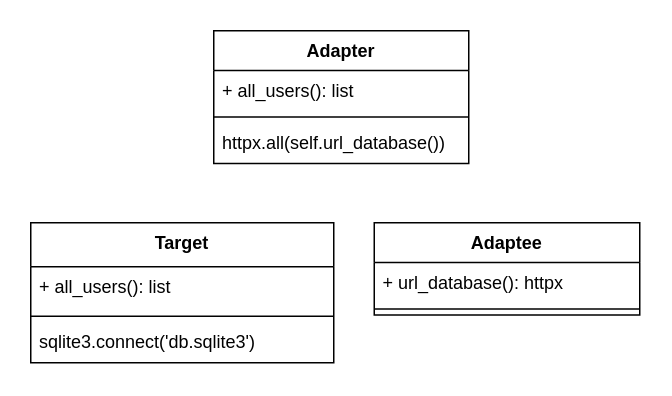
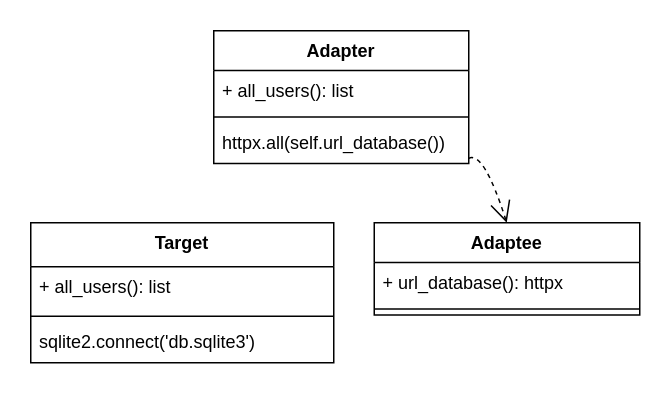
  <mxCell id="0" />
  <mxCell id="1" parent="0" />
  <mxCell id="2" value="Adapter" style="swimlane;fontStyle=1;align=center;verticalAlign=top;childLayout=stackLayout;horizontal=1;startSize=26.525;horizontalStack=0;resizeParent=1;resizeParentMax=0;resizeLast=0;collapsible=0;marginBottom=0;" parent="1" vertex="1"><mxGeometry x="142" y="20" width="170" height="88.525" as="geometry" /></mxCell>
  <mxCell id="3" value="+ all_users(): list" style="text;strokeColor=none;fillColor=none;align=left;verticalAlign=top;spacingLeft=4;spacingRight=4;overflow=hidden;rotatable=0;points=[[0,0.5],[1,0.5]];portConstraint=eastwest;" parent="2" vertex="1"><mxGeometry y="26.525" width="170" height="27" as="geometry" /></mxCell>
  <mxCell id="4" style="line;strokeWidth=1;fillColor=none;align=left;verticalAlign=middle;spacingTop=-1;spacingLeft=3;spacingRight=3;rotatable=0;labelPosition=right;points=[];portConstraint=eastwest;strokeColor=inherit;" parent="2" vertex="1"><mxGeometry y="53.525" width="170" height="8" as="geometry" /></mxCell>
  <mxCell id="5" value="httpx.all(self.url_database())" style="text;strokeColor=none;fillColor=none;align=left;verticalAlign=top;spacingLeft=4;spacingRight=4;overflow=hidden;rotatable=0;points=[[0,0.5],[1,0.5]];portConstraint=eastwest;" vertex="1" parent="2"><mxGeometry y="61.525" width="170" height="27" as="geometry" /></mxCell>
  <mxCell id="6" value="Target" style="swimlane;fontStyle=1;align=center;verticalAlign=top;childLayout=stackLayout;horizontal=1;startSize=29.273;horizontalStack=0;resizeParent=1;resizeParentMax=0;resizeLast=0;collapsible=0;marginBottom=0;" parent="1" vertex="1"><mxGeometry x="20" y="148" width="202" height="93.273" as="geometry" /></mxCell>
  <mxCell id="7" value="+ all_users(): list" style="text;strokeColor=none;fillColor=none;align=left;verticalAlign=top;spacingLeft=4;spacingRight=4;overflow=hidden;rotatable=0;points=[[0,0.5],[1,0.5]];portConstraint=eastwest;" parent="6" vertex="1"><mxGeometry y="29.273" width="202" height="29" as="geometry" /></mxCell>
  <mxCell id="8" style="line;strokeWidth=1;fillColor=none;align=left;verticalAlign=middle;spacingTop=-1;spacingLeft=3;spacingRight=3;rotatable=0;labelPosition=right;points=[];portConstraint=eastwest;strokeColor=inherit;" parent="6" vertex="1"><mxGeometry y="58.273" width="202" height="8" as="geometry" /></mxCell>
- <mxCell id="9" value="sqlite3.connect('db.sqlite3')" style="text;strokeColor=none;fillColor=none;align=left;verticalAlign=top;spacingLeft=4;spacingRight=4;overflow=hidden;rotatable=0;points=[[0,0.5],[1,0.5]];portConstraint=eastwest;" vertex="1" parent="6"><mxGeometry y="66.273" width="202" height="27" as="geometry" /></mxCell>
+ <mxCell id="9" value="sqlite2.connect('db.sqlite3')" style="text;strokeColor=none;fillColor=none;align=left;verticalAlign=top;spacingLeft=4;spacingRight=4;overflow=hidden;rotatable=0;points=[[0,0.5],[1,0.5]];portConstraint=eastwest;" vertex="1" parent="6"><mxGeometry y="66.273" width="202" height="27" as="geometry" /></mxCell>
  <mxCell id="10" value="Adaptee" style="swimlane;fontStyle=1;align=center;verticalAlign=top;childLayout=stackLayout;horizontal=1;startSize=26.525;horizontalStack=0;resizeParent=1;resizeParentMax=0;resizeLast=0;collapsible=0;marginBottom=0;" parent="1" vertex="1"><mxGeometry x="249" y="148" width="177" height="61.525" as="geometry" /></mxCell>
  <mxCell id="11" value="+ url_database(): httpx" style="text;strokeColor=none;fillColor=none;align=left;verticalAlign=top;spacingLeft=4;spacingRight=4;overflow=hidden;rotatable=0;points=[[0,0.5],[1,0.5]];portConstraint=eastwest;" parent="10" vertex="1"><mxGeometry y="26.525" width="177" height="27" as="geometry" /></mxCell>
  <mxCell id="12" style="line;strokeWidth=1;fillColor=none;align=left;verticalAlign=middle;spacingTop=-1;spacingLeft=3;spacingRight=3;rotatable=0;labelPosition=right;points=[];portConstraint=eastwest;strokeColor=inherit;" parent="10" vertex="1"><mxGeometry y="53.525" width="177" height="8" as="geometry" /></mxCell>
+ <mxCell id="13" value="" style="curved=1;dashed=1;startArrow=none;endArrow=open;endSize=12;exitX=0.998;exitY=0.959;entryX=0.499;entryY=0.003;" parent="1" source="2" target="10" edge="1"><mxGeometry relative="1" as="geometry"><Array as="points"><mxPoint x="322" y="100" /></Array></mxGeometry></mxCell>
